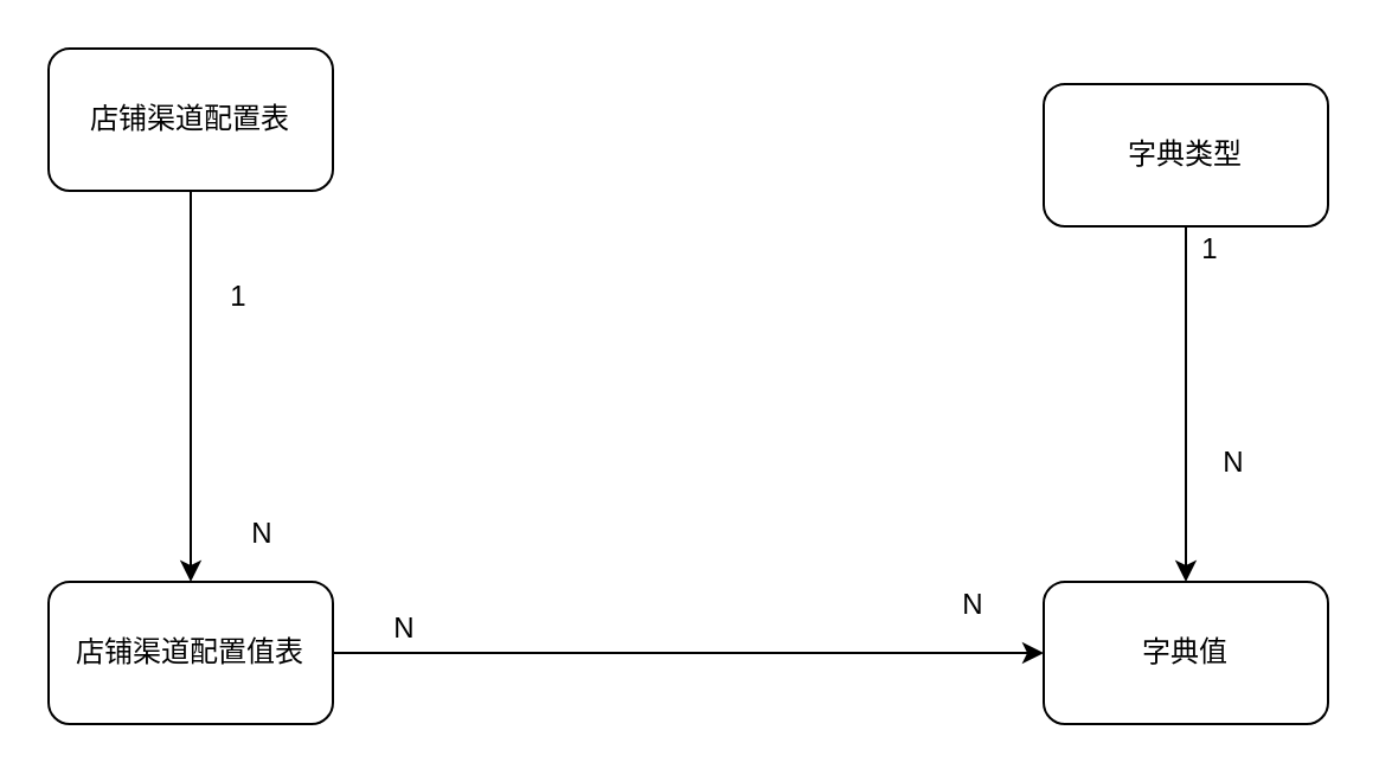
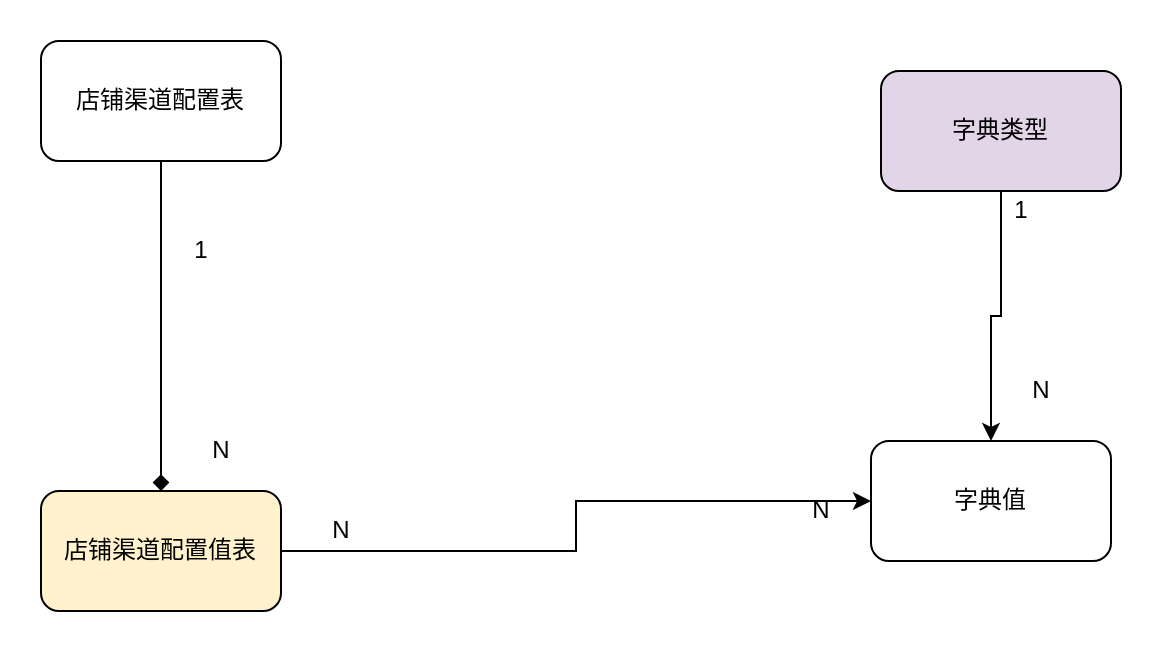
  <mxCell id="0" />
  <mxCell id="1" parent="0" />
  <mxCell id="2" style="edgeStyle=orthogonalEdgeStyle;rounded=0;orthogonalLoop=1;jettySize=auto;html=1;" edge="1" parent="1" source="3" target="4"><mxGeometry relative="1" as="geometry" /></mxCell>
- <mxCell id="3" value="字典类型" style="rounded=1;whiteSpace=wrap;html=1;" vertex="1" parent="1"><mxGeometry x="440" y="35" width="120" height="60" as="geometry" /></mxCell>
- <mxCell id="4" value="字典值" style="rounded=1;whiteSpace=wrap;html=1;" vertex="1" parent="1"><mxGeometry x="440" y="245" width="120" height="60" as="geometry" /></mxCell>
+ <mxCell id="3" value="字典类型" style="rounded=1;whiteSpace=wrap;html=1;fillColor=#e1d5e7;" vertex="1" parent="1"><mxGeometry x="440" y="35" width="120" height="60" as="geometry" /></mxCell>
+ <mxCell id="4" value="字典值" style="rounded=1;whiteSpace=wrap;html=1;" vertex="1" parent="1"><mxGeometry x="435" y="220" width="120" height="60" as="geometry" /></mxCell>
  <mxCell id="5" value="N" style="text;html=1;align=center;verticalAlign=middle;resizable=0;points=[];autosize=1;strokeColor=none;fillColor=none;" vertex="1" parent="1"><mxGeometry x="505" y="180" width="30" height="30" as="geometry" /></mxCell>
  <mxCell id="6" value="1" style="text;html=1;align=center;verticalAlign=middle;resizable=0;points=[];autosize=1;strokeColor=none;fillColor=none;" vertex="1" parent="1"><mxGeometry x="495" y="90" width="30" height="30" as="geometry" /></mxCell>
- <mxCell id="7" style="edgeStyle=orthogonalEdgeStyle;rounded=0;orthogonalLoop=1;jettySize=auto;html=1;entryX=0.5;entryY=0;entryDx=0;entryDy=0;" edge="1" parent="1" source="8" target="10"><mxGeometry relative="1" as="geometry" /></mxCell>
+ <mxCell id="7" style="edgeStyle=orthogonalEdgeStyle;rounded=0;orthogonalLoop=1;jettySize=auto;html=1;entryX=0.5;entryY=0;entryDx=0;entryDy=0;endArrow=diamond;" edge="1" parent="1" source="8" target="10"><mxGeometry relative="1" as="geometry" /></mxCell>
  <mxCell id="8" value="店铺渠道配置表" style="rounded=1;whiteSpace=wrap;html=1;" vertex="1" parent="1"><mxGeometry x="20" y="20" width="120" height="60" as="geometry" /></mxCell>
  <mxCell id="9" style="edgeStyle=orthogonalEdgeStyle;rounded=0;orthogonalLoop=1;jettySize=auto;html=1;entryX=0;entryY=0.5;entryDx=0;entryDy=0;" edge="1" parent="1" source="10" target="4"><mxGeometry relative="1" as="geometry" /></mxCell>
- <mxCell id="10" value="店铺渠道配置值表" style="rounded=1;whiteSpace=wrap;html=1;" vertex="1" parent="1"><mxGeometry x="20" y="245" width="120" height="60" as="geometry" /></mxCell>
+ <mxCell id="10" value="店铺渠道配置值表" style="rounded=1;whiteSpace=wrap;html=1;fillColor=#fff2cc;" vertex="1" parent="1"><mxGeometry x="20" y="245" width="120" height="60" as="geometry" /></mxCell>
  <mxCell id="11" value="1" style="text;html=1;align=center;verticalAlign=middle;resizable=0;points=[];autosize=1;strokeColor=none;fillColor=none;" vertex="1" parent="1"><mxGeometry x="85" y="110" width="30" height="30" as="geometry" /></mxCell>
  <mxCell id="12" value="N" style="text;html=1;align=center;verticalAlign=middle;resizable=0;points=[];autosize=1;strokeColor=none;fillColor=none;" vertex="1" parent="1"><mxGeometry x="95" y="210" width="30" height="30" as="geometry" /></mxCell>
  <mxCell id="13" value="N" style="text;html=1;align=center;verticalAlign=middle;resizable=0;points=[];autosize=1;strokeColor=none;fillColor=none;" vertex="1" parent="1"><mxGeometry x="155" y="250" width="30" height="30" as="geometry" /></mxCell>
  <mxCell id="14" value="N" style="text;html=1;align=center;verticalAlign=middle;resizable=0;points=[];autosize=1;strokeColor=none;fillColor=none;" vertex="1" parent="1"><mxGeometry x="395" y="240" width="30" height="30" as="geometry" /></mxCell>
